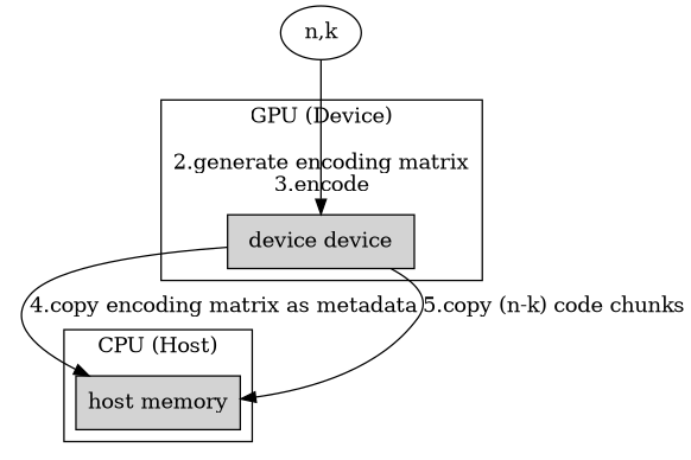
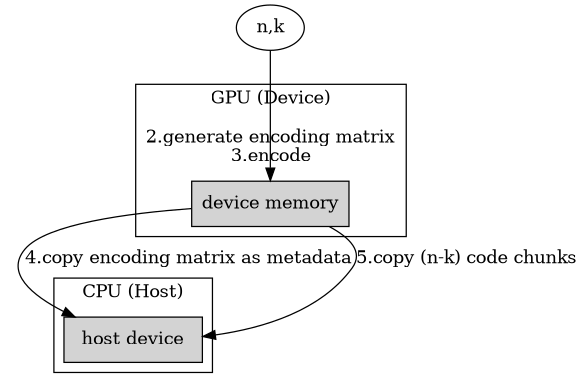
  digraph {
    compound=true
    rankdir=TB
    node [shape=box style=filled]
-   n1 [label="device device"]
-   n2 [label="host memory"]
+   n1 [label="device memory"]
+   n2 [label="host device"]
    "n,k" [shape="" style=""]
    subgraph cluster_1 {
      label="GPU (Device)\n\n2.generate encoding matrix\n3.encode"
      shape=box
      n1
    }
    subgraph cluster_2 {
      label="CPU (Host)"
      shape=box
      n2
    }
    n1 -> n2 [label="4.copy encoding matrix as metadata"]
    n1 -> n2 [label="5.copy (n-k) code chunks"]
    "n,k" -> n1
  }
